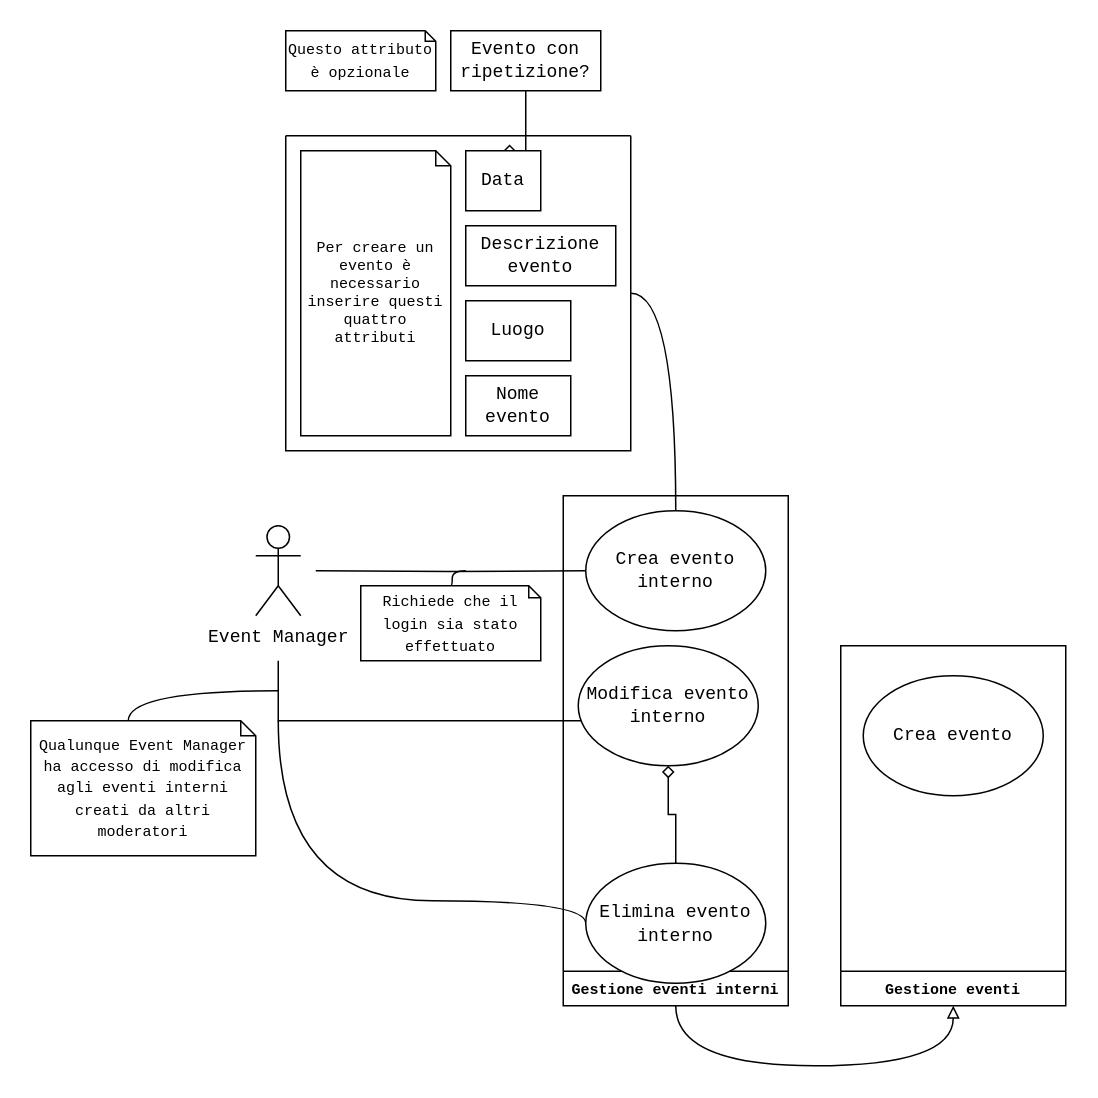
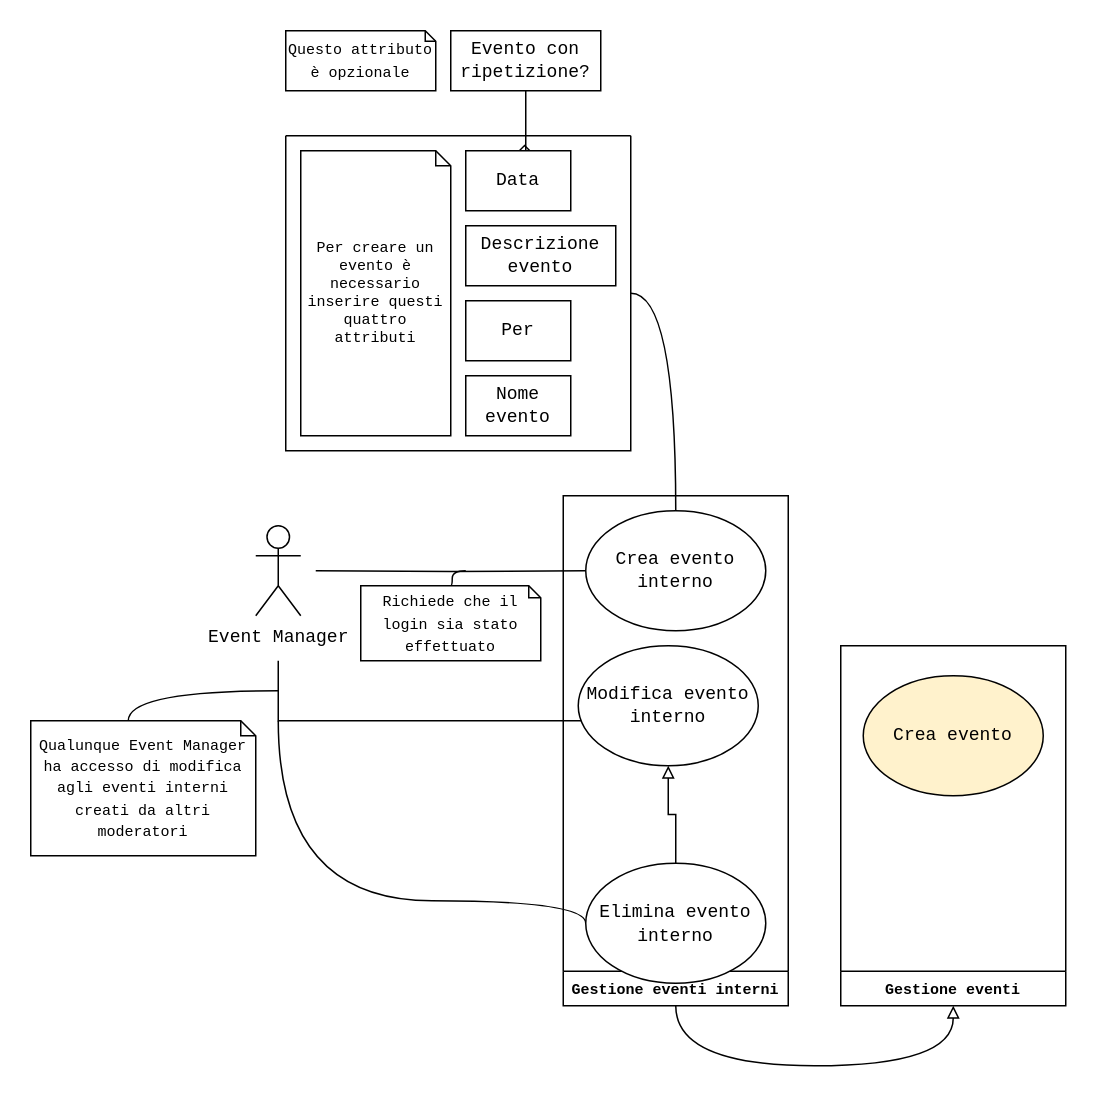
  <mxCell id="0" />
  <mxCell id="1" parent="0" />
  <mxCell id="2" style="edgeStyle=orthogonalEdgeStyle;rounded=0;orthogonalLoop=1;jettySize=auto;html=1;fontFamily=Courier New;fontSize=8;endArrow=none;endFill=0;" parent="1" target="22" edge="1"><mxGeometry relative="1" as="geometry"><mxPoint x="350" y="380" as="targetPoint" /><mxPoint x="210" y="380" as="sourcePoint" /></mxGeometry></mxCell>
  <mxCell id="3" style="edgeStyle=orthogonalEdgeStyle;rounded=0;orthogonalLoop=1;jettySize=auto;html=1;fontFamily=Courier New;fontSize=12;endArrow=none;endFill=0;" parent="1" target="23" edge="1"><mxGeometry relative="1" as="geometry"><mxPoint x="185" y="440" as="sourcePoint" /><Array as="points"><mxPoint x="185" y="480" /></Array></mxGeometry></mxCell>
  <mxCell id="4" style="edgeStyle=orthogonalEdgeStyle;orthogonalLoop=1;jettySize=auto;html=1;fontFamily=Courier New;startArrow=none;startFill=0;endArrow=none;endFill=0;entryX=0;entryY=0.5;entryDx=0;entryDy=0;curved=1;" parent="1" target="24" edge="1"><mxGeometry relative="1" as="geometry"><mxPoint x="200" y="570" as="targetPoint" /><mxPoint x="185" y="480" as="sourcePoint" /><Array as="points"><mxPoint x="185" y="600" /></Array></mxGeometry></mxCell>
  <mxCell id="5" value="&lt;font face=&quot;Courier New&quot;&gt;Event Manager&lt;/font&gt;" style="shape=umlActor;verticalLabelPosition=bottom;verticalAlign=top;html=1;outlineConnect=0;" parent="1" vertex="1"><mxGeometry x="170" y="350" width="30" height="60" as="geometry" /></mxCell>
  <mxCell id="6" style="edgeStyle=orthogonalEdgeStyle;curved=1;orthogonalLoop=1;jettySize=auto;html=1;exitX=0.5;exitY=0;exitDx=0;exitDy=0;exitPerimeter=0;fontFamily=Courier New;fontSize=10;startArrow=none;startFill=0;endArrow=none;endFill=0;" parent="1" source="7" edge="1"><mxGeometry relative="1" as="geometry"><mxPoint x="310" y="380" as="targetPoint" /><Array as="points"><mxPoint x="301" y="390" /><mxPoint x="301" y="380" /></Array></mxGeometry></mxCell>
  <mxCell id="7" value="&lt;font face=&quot;Courier New&quot; style=&quot;font-size: 10px&quot;&gt;Richiede che il login sia stato effettuato&lt;/font&gt;" style="shape=note;size=8;whiteSpace=wrap;html=1;" parent="1" vertex="1"><mxGeometry x="240" y="390" width="120" height="50" as="geometry" /></mxCell>
  <mxCell id="8" style="edgeStyle=orthogonalEdgeStyle;curved=1;orthogonalLoop=1;jettySize=auto;html=1;exitX=0;exitY=0;exitDx=65;exitDy=0;exitPerimeter=0;fontFamily=Courier New;fontSize=10;startArrow=none;startFill=0;endArrow=none;endFill=0;" parent="1" source="9" edge="1"><mxGeometry relative="1" as="geometry"><mxPoint x="185" y="460" as="targetPoint" /><Array as="points"><mxPoint x="85" y="460" /></Array></mxGeometry></mxCell>
  <mxCell id="9" value="&lt;font style=&quot;font-size: 10px&quot;&gt;Qualunque Event Manager ha accesso di modifica agli eventi interni creati da altri moderatori&lt;/font&gt;" style="shape=note;size=10;whiteSpace=wrap;html=1;fontFamily=Courier New;fontSize=12;" parent="1" vertex="1"><mxGeometry x="20" y="480" width="150" height="90" as="geometry" /></mxCell>
  <mxCell id="10" style="edgeStyle=orthogonalEdgeStyle;rounded=0;orthogonalLoop=1;jettySize=auto;html=1;exitX=0.5;exitY=1;exitDx=0;exitDy=0;entryX=0.5;entryY=0;entryDx=0;entryDy=0;fontFamily=Courier New;fontSize=10;startArrow=none;startFill=0;endArrow=diamond;endFill=0;" parent="1" source="11" target="16" edge="1"><mxGeometry relative="1" as="geometry"><Array as="points"><mxPoint x="350" y="80" /><mxPoint x="350" y="100" /></Array></mxGeometry></mxCell>
  <mxCell id="11" value="Evento con ripetizione?" style="rectangle;whiteSpace=wrap;html=1;fontFamily=Courier New;fontSize=12;" parent="1" vertex="1"><mxGeometry x="300" y="20" width="100" height="40" as="geometry" /></mxCell>
  <mxCell id="12" value="&lt;font style=&quot;font-size: 10px&quot;&gt;Questo attributo è opzionale&lt;/font&gt;" style="shape=note;size=7;whiteSpace=wrap;html=1;fontFamily=Courier New;" parent="1" vertex="1"><mxGeometry x="190" y="20" width="100" height="40" as="geometry" /></mxCell>
  <mxCell id="13" style="edgeStyle=orthogonalEdgeStyle;orthogonalLoop=1;jettySize=auto;html=1;exitX=1;exitY=0.5;exitDx=0;exitDy=0;entryX=0.5;entryY=0;entryDx=0;entryDy=0;fontFamily=Courier New;fontSize=10;startArrow=none;startFill=0;endArrow=none;endFill=0;curved=1;" parent="1" source="14" target="22" edge="1"><mxGeometry relative="1" as="geometry" /></mxCell>
  <mxCell id="14" value="" style="swimlane;startSize=0;fontFamily=Courier New;fontSize=10;" parent="1" vertex="1"><mxGeometry x="190" y="90" width="230" height="210" as="geometry"><mxRectangle x="160" y="-110" width="50" height="40" as="alternateBounds" /></mxGeometry></mxCell>
  <mxCell id="15" value="&lt;font style=&quot;font-size: 10px&quot;&gt;Per creare un evento è necessario inserire questi quattro attributi&lt;/font&gt;" style="shape=note;size=10;whiteSpace=wrap;html=1;fontFamily=Courier New;fontSize=10;" parent="14" vertex="1"><mxGeometry x="10" y="10" width="100" height="190" as="geometry" /></mxCell>
- <mxCell id="16" value="Data" style="rectangle;whiteSpace=wrap;html=1;fontFamily=Courier New;fontSize=12;" parent="14" vertex="1"><mxGeometry x="120" y="10" width="50" height="40" as="geometry" /></mxCell>
+ <mxCell id="16" value="Data" style="rectangle;whiteSpace=wrap;html=1;fontFamily=Courier New;fontSize=12;" parent="14" vertex="1"><mxGeometry x="120" y="10" width="70" height="40" as="geometry" /></mxCell>
  <mxCell id="17" value="Descrizione&lt;br&gt;evento" style="rectangle;whiteSpace=wrap;html=1;fontFamily=Courier New;fontSize=12;" parent="14" vertex="1"><mxGeometry x="120" y="60" width="100" height="40" as="geometry" /></mxCell>
- <mxCell id="18" value="Luogo" style="rectangle;whiteSpace=wrap;html=1;fontFamily=Courier New;fontSize=12;" parent="14" vertex="1"><mxGeometry x="120" y="110" width="70" height="40" as="geometry" /></mxCell>
+ <mxCell id="18" value="Per" style="rectangle;whiteSpace=wrap;html=1;fontFamily=Courier New;fontSize=12;" parent="14" vertex="1"><mxGeometry x="120" y="110" width="70" height="40" as="geometry" /></mxCell>
  <mxCell id="19" value="Nome evento" style="rectangle;whiteSpace=wrap;html=1;fontFamily=Courier New;fontSize=12;" parent="14" vertex="1"><mxGeometry x="120" y="160" width="70" height="40" as="geometry" /></mxCell>
  <mxCell id="20" style="edgeStyle=orthogonalEdgeStyle;curved=1;orthogonalLoop=1;jettySize=auto;html=1;exitX=0.5;exitY=0;exitDx=0;exitDy=0;entryX=0.5;entryY=0;entryDx=0;entryDy=0;fontFamily=Courier New;fontSize=10;startArrow=none;startFill=0;endArrow=block;endFill=0;" parent="1" source="21" target="26" edge="1"><mxGeometry relative="1" as="geometry"><Array as="points"><mxPoint x="450" y="710" /><mxPoint x="635" y="710" /></Array></mxGeometry></mxCell>
  <mxCell id="21" value="Gestione eventi interni" style="swimlane;fontFamily=Courier New;fontSize=10;direction=west;" parent="1" vertex="1"><mxGeometry x="375" y="330" width="150" height="340" as="geometry"><mxRectangle x="345" y="130" width="170" height="23" as="alternateBounds" /></mxGeometry></mxCell>
  <mxCell id="22" value="&lt;font style=&quot;font-size: 12px&quot;&gt;Crea evento&lt;br&gt;interno&lt;br&gt;&lt;/font&gt;" style="ellipse;whiteSpace=wrap;html=1;fontFamily=Courier New;fontSize=8;" parent="21" vertex="1"><mxGeometry x="15" y="10" width="120" height="80" as="geometry" /></mxCell>
  <mxCell id="23" value="&lt;font style=&quot;font-size: 12px&quot;&gt;Modifica evento&lt;br&gt;interno&lt;br&gt;&lt;/font&gt;" style="ellipse;whiteSpace=wrap;html=1;fontFamily=Courier New;fontSize=10;" parent="21" vertex="1"><mxGeometry x="10" y="100" width="120" height="80" as="geometry" /></mxCell>
  <mxCell id="24" value="&lt;font face=&quot;Courier New&quot;&gt;Elimina evento interno&lt;/font&gt;" style="ellipse;whiteSpace=wrap;html=1;" parent="21" vertex="1"><mxGeometry x="15" y="245" width="120" height="80" as="geometry" /></mxCell>
- <mxCell id="25" style="edgeStyle=orthogonalEdgeStyle;rounded=0;orthogonalLoop=1;jettySize=auto;html=1;exitX=0.5;exitY=0;exitDx=0;exitDy=0;fontFamily=Courier New;endArrow=diamond;endFill=0;startArrow=none;startFill=0;" parent="21" source="24" target="23" edge="1"><mxGeometry relative="1" as="geometry" /></mxCell>
+ <mxCell id="25" style="edgeStyle=orthogonalEdgeStyle;rounded=0;orthogonalLoop=1;jettySize=auto;html=1;exitX=0.5;exitY=0;exitDx=0;exitDy=0;fontFamily=Courier New;endArrow=block;endFill=0;startArrow=none;startFill=0;" parent="21" source="24" target="23" edge="1"><mxGeometry relative="1" as="geometry" /></mxCell>
  <mxCell id="26" value="Gestione eventi" style="swimlane;fontFamily=Courier New;fontSize=10;direction=west;" parent="1" vertex="1"><mxGeometry x="560" y="430" width="150" height="240" as="geometry" /></mxCell>
- <mxCell id="27" value="Crea evento" style="ellipse;whiteSpace=wrap;html=1;fontFamily=Courier New;fontSize=12;" parent="26" vertex="1"><mxGeometry x="15" y="20" width="120" height="80" as="geometry" /></mxCell>
+ <mxCell id="27" value="Crea evento" style="ellipse;whiteSpace=wrap;html=1;fontFamily=Courier New;fontSize=12;fillColor=#fff2cc;" parent="26" vertex="1"><mxGeometry x="15" y="20" width="120" height="80" as="geometry" /></mxCell>
